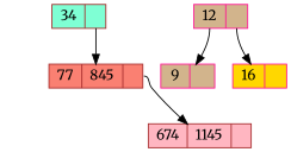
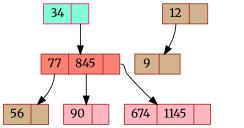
  digraph {
    fontname=Merriweather
    node [color=brown fillcolor=tan fontname=Merriweather shape=record style=filled]
    edge [fontname=Merriweather tailport=f1]
-   n1 [fillcolor=aquamarine height=.1 label="<f0>34|<f1>"]
+   n1 [color=deeppink fillcolor=aquamarine height=.1 label="<f0>34|<f1>"]
    n2 [fillcolor=salmon height=.1 label="<f0>77|<f1>845|<f2>"]
-   n3 [color=deeppink height=.1 label="<f0>12|<f1>"]
-   n4 [color=deeppink height=.1 label="<f0>9|<f1>"]
-   n5 [color=deeppink fillcolor=gold height=.1 label="<f0>16|<f1>"]
+   n3 [height=.1 label="<f0>12|<f1>"]
+   n4 [height=.1 label="<f0>9|<f1>"]
+   n6 [height=.1 label="<f0>56|<f1>"]
+   n7 [fillcolor=lightpink height=.1 label="<f0>90|<f1>"]
    n8 [fillcolor=lightpink height=.1 label="<f0>674|<f1>1145|<f2>"]
    n1 -> n2
+   n2 -> n6 [tailport=f0]
+   n2 -> n7
    n2 -> n8 [tailport=f2]
    n3 -> n4 [tailport=f0]
-   n3 -> n5
  }
